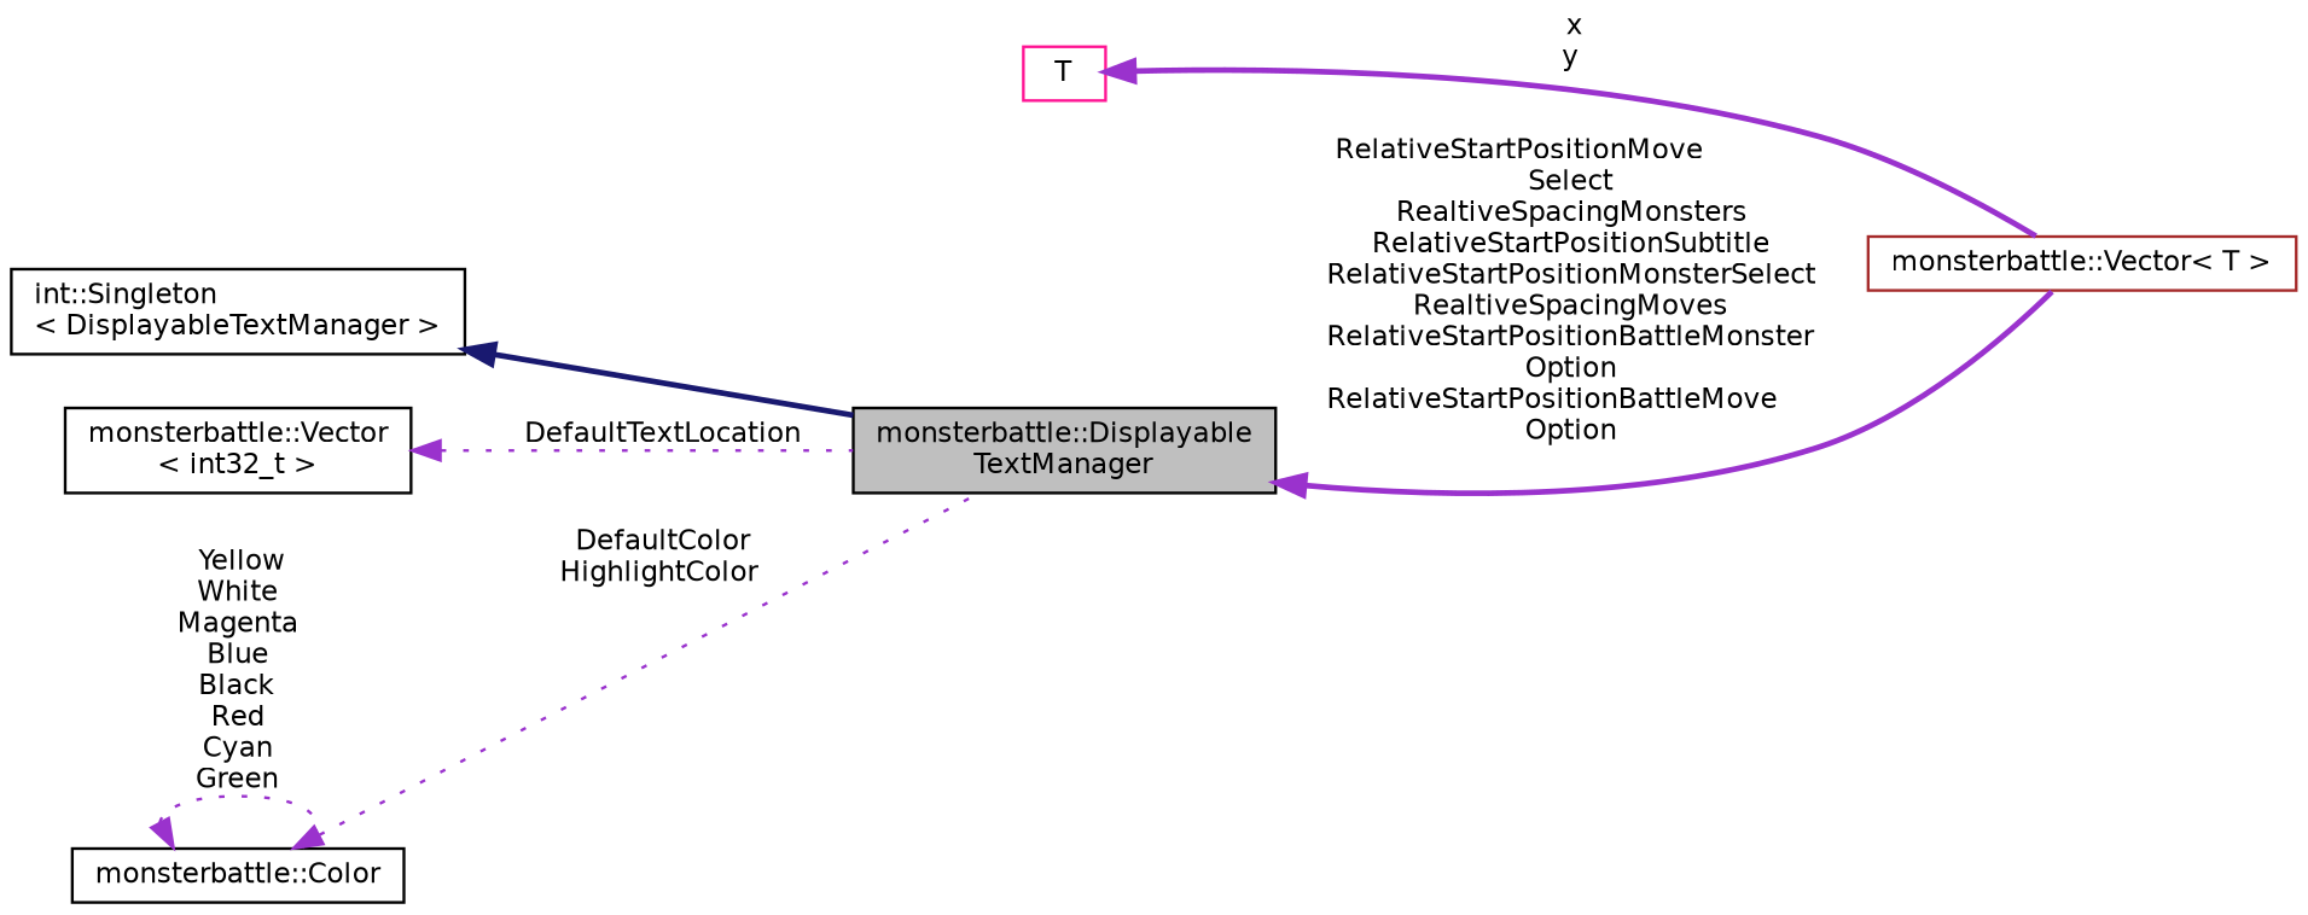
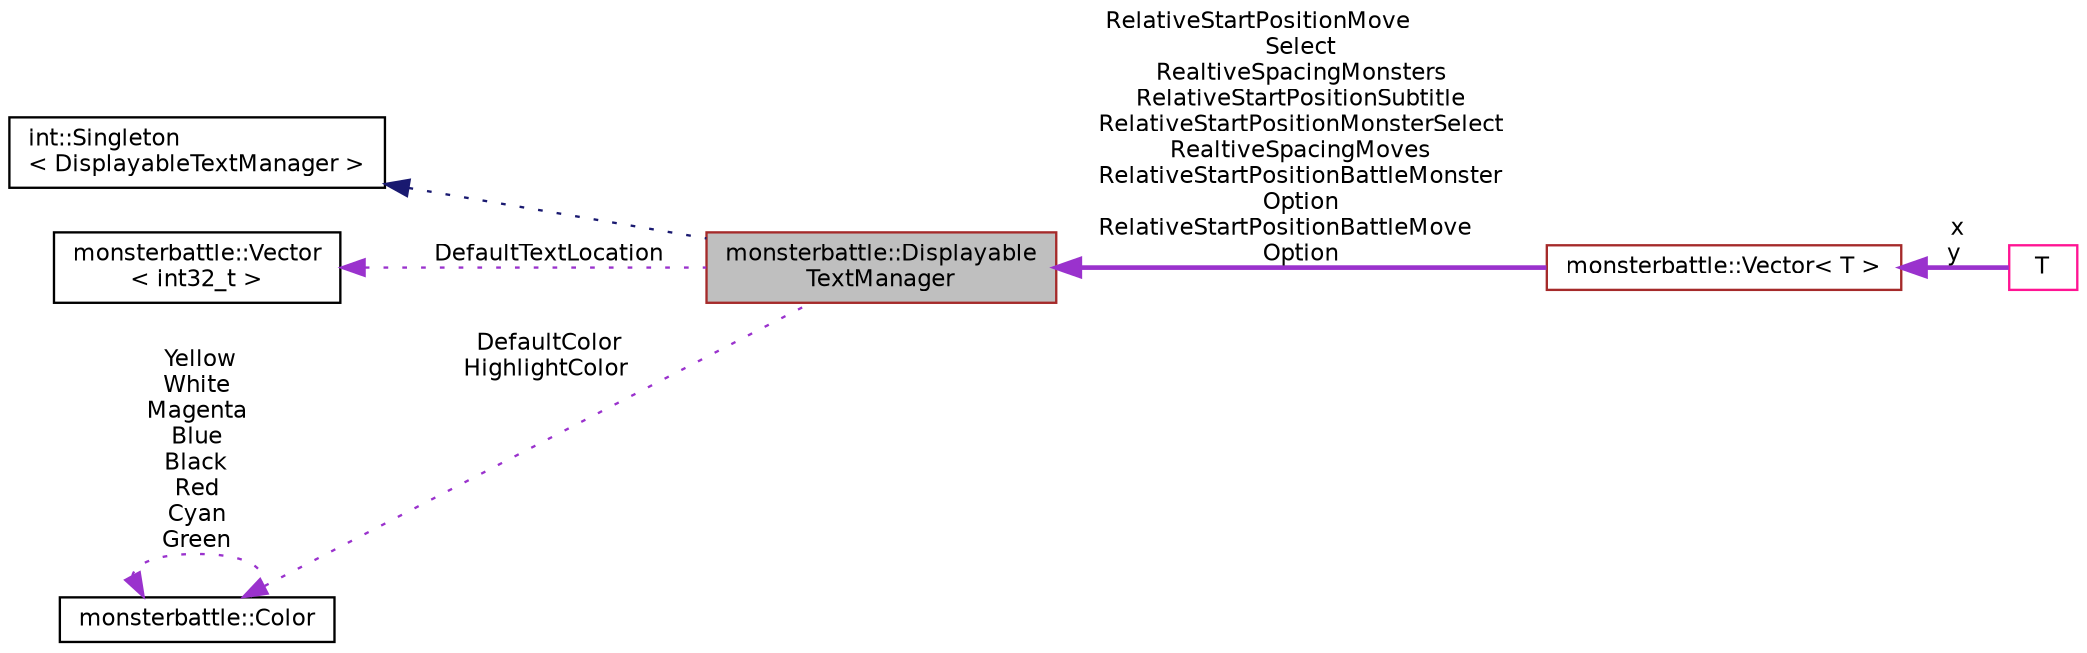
  digraph {
    rankdir=LR
    node [color=black fillcolor=white fontname=Helvetica fontsize=10 shape=record style=filled]
    edge [color=darkorchid3 dir=back fontname=Helvetica fontsize=10 labelfontname=Helvetica labelfontsize=10 style=dotted]
-   n1 [fillcolor=grey75 fontcolor=black height=0.2 label="monsterbattle::Displayable\lTextManager" width=0.4]
+   n1 [color=brown fillcolor=grey75 fontcolor=black height=0.2 label="monsterbattle::Displayable\lTextManager" width=0.4]
    n2 [color=brown height=0.2 label="monsterbattle::Vector\< T \>" width=0.4]
    n3 [height=0.2 label="int::Singleton\l\< DisplayableTextManager \>" width=0.4]
    n4 [color=deeppink height=0.2 label=T width=0.4]
    n5 [height=0.2 label="monsterbattle::Vector\l\< int32_t \>" width=0.4]
    n6 [height=0.2 label="monsterbattle::Color" width=0.4]
    n1 -> n2 [label=" RelativeStartPositionMove\lSelect\nRealtiveSpacingMonsters\nRelativeStartPositionSubtitle\nRelativeStartPositionMonsterSelect\nRealtiveSpacingMoves\nRelativeStartPositionBattleMonster\lOption\nRelativeStartPositionBattleMove\lOption" style=bold]
-   n3 -> n1 [color=midnightblue style=bold]
-   n4 -> n2 [label=" x\ny" style=bold]
+   n3 -> n1 [color=midnightblue]
+   n2 -> n4 [label=" x\ny" style=bold]
    n5 -> n1 [label=" DefaultTextLocation"]
    n6 -> n1 [label=" DefaultColor\nHighlightColor"]
    n6 -> n6 [label=" Yellow\nWhite\nMagenta\nBlue\nBlack\nRed\nCyan\nGreen"]
  }
